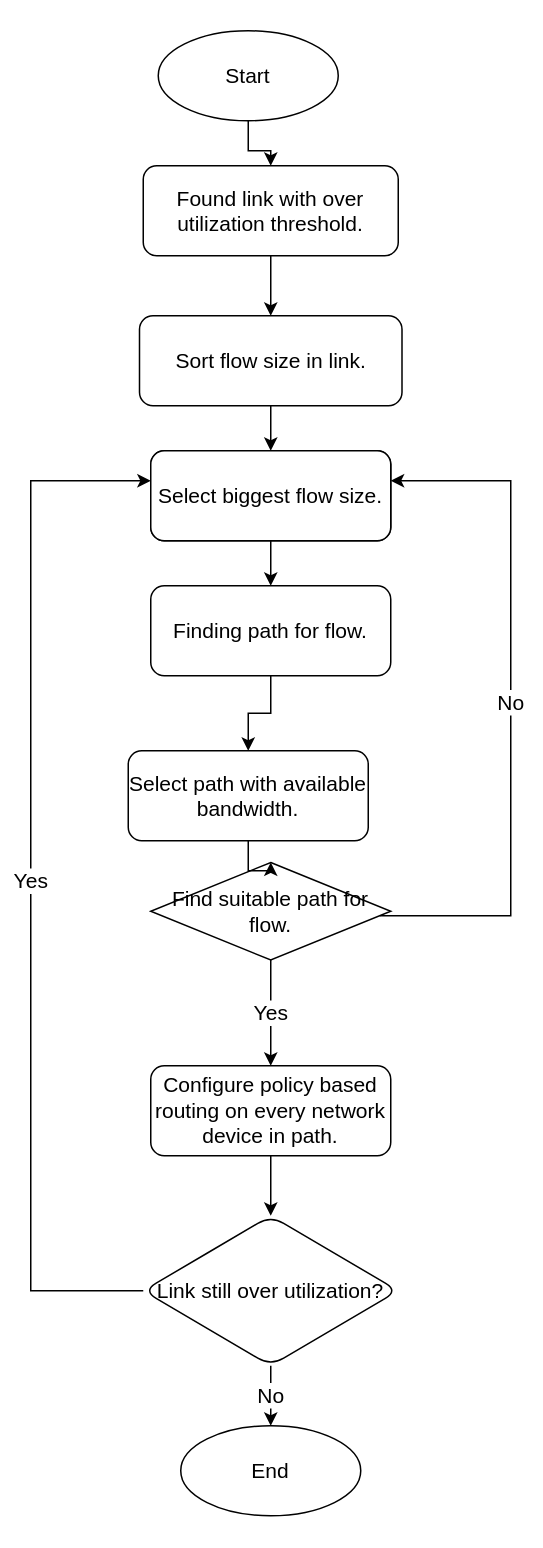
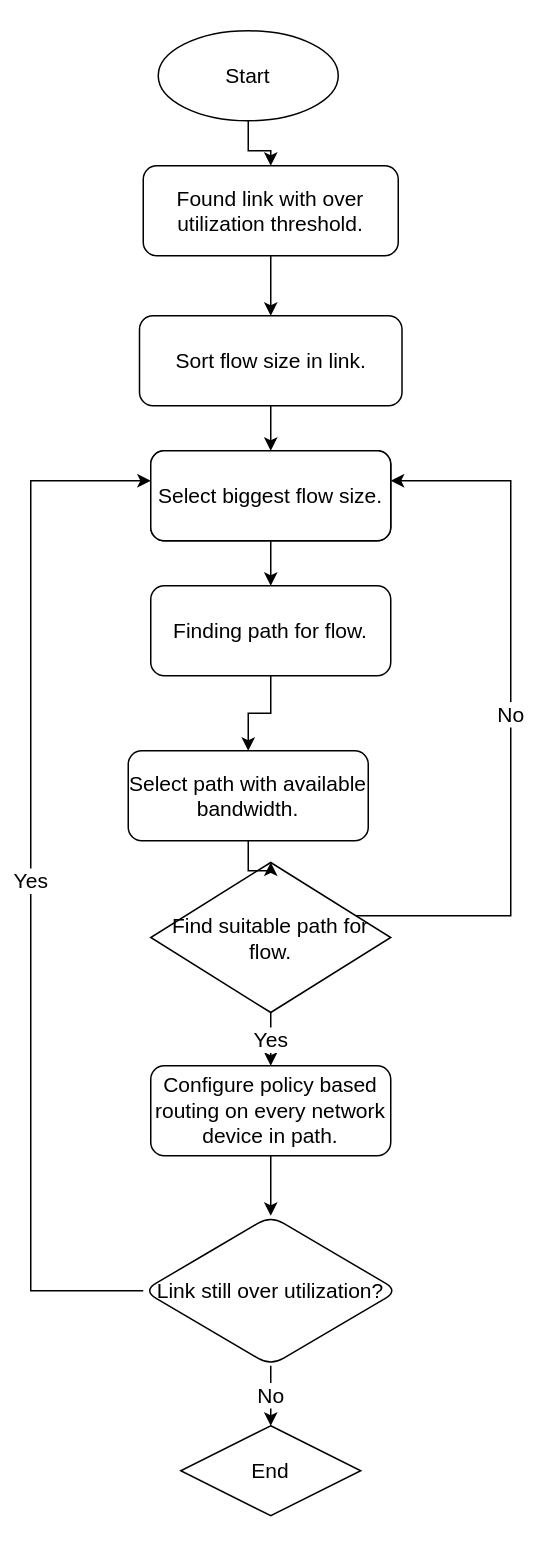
  <mxCell id="0" />
  <mxCell id="1" parent="0" />
  <mxCell id="2" value="" style="whiteSpace=wrap;html=1;fontSize=14;rounded=1;" vertex="1" parent="1"><mxGeometry x="100" y="300" width="160" height="60" as="geometry" /></mxCell>
  <mxCell id="3" value="No" style="edgeStyle=orthogonalEdgeStyle;rounded=0;orthogonalLoop=1;jettySize=auto;html=1;fontSize=14;" edge="1" parent="1" source="5" target="11"><mxGeometry relative="1" as="geometry"><Array as="points"><mxPoint x="340" y="610" /><mxPoint x="340" y="320" /></Array></mxGeometry></mxCell>
  <mxCell id="4" value="Yes" style="edgeStyle=orthogonalEdgeStyle;rounded=0;orthogonalLoop=1;jettySize=auto;html=1;fontSize=14;" edge="1" parent="1" source="5" target="13"><mxGeometry relative="1" as="geometry" /></mxCell>
- <mxCell id="5" value="Find suitable path for flow." style="rhombus;whiteSpace=wrap;html=1;fontSize=14;" vertex="1" parent="1"><mxGeometry x="100" y="574.5" width="160" height="65" as="geometry" /></mxCell>
+ <mxCell id="5" value="Find suitable path for flow." style="rhombus;whiteSpace=wrap;html=1;fontSize=14;" vertex="1" parent="1"><mxGeometry x="100" y="574.5" width="160" height="100" as="geometry" /></mxCell>
  <mxCell id="6" value="" style="edgeStyle=orthogonalEdgeStyle;rounded=0;orthogonalLoop=1;jettySize=auto;html=1;fontSize=14;" edge="1" parent="1" source="7" target="9"><mxGeometry relative="1" as="geometry" /></mxCell>
  <mxCell id="7" value="&lt;span style=&quot;font-size: 14px&quot;&gt;Finding path for flow.&lt;/span&gt;" style="rounded=1;whiteSpace=wrap;html=1;" vertex="1" parent="1"><mxGeometry x="100" y="390" width="160" height="60" as="geometry" /></mxCell>
  <mxCell id="8" value="" style="edgeStyle=orthogonalEdgeStyle;rounded=0;orthogonalLoop=1;jettySize=auto;html=1;fontSize=14;" edge="1" parent="1" source="9" target="5"><mxGeometry relative="1" as="geometry" /></mxCell>
  <mxCell id="9" value="&lt;span style=&quot;font-size: 14px&quot;&gt;Select path with available bandwidth.&lt;/span&gt;" style="rounded=1;whiteSpace=wrap;html=1;" vertex="1" parent="1"><mxGeometry x="85" y="500" width="160" height="60" as="geometry" /></mxCell>
  <mxCell id="10" value="" style="edgeStyle=orthogonalEdgeStyle;rounded=0;orthogonalLoop=1;jettySize=auto;html=1;fontSize=14;" edge="1" parent="1" source="11" target="7"><mxGeometry relative="1" as="geometry" /></mxCell>
  <mxCell id="11" value="&lt;span&gt;Select biggest flow size.&lt;/span&gt;" style="rounded=1;whiteSpace=wrap;html=1;fontSize=14;" vertex="1" parent="1"><mxGeometry x="100" y="300" width="160" height="60" as="geometry" /></mxCell>
  <mxCell id="12" value="" style="edgeStyle=orthogonalEdgeStyle;rounded=0;orthogonalLoop=1;jettySize=auto;html=1;fontSize=14;" edge="1" parent="1" source="13" target="16"><mxGeometry relative="1" as="geometry" /></mxCell>
  <mxCell id="13" value="Configure policy based routing on every network device in path." style="rounded=1;whiteSpace=wrap;html=1;fontSize=14;" vertex="1" parent="1"><mxGeometry x="100" y="710" width="160" height="60" as="geometry" /></mxCell>
  <mxCell id="14" value="No" style="edgeStyle=orthogonalEdgeStyle;rounded=0;orthogonalLoop=1;jettySize=auto;html=1;fontSize=14;" edge="1" parent="1" source="16" target="17"><mxGeometry relative="1" as="geometry" /></mxCell>
  <mxCell id="15" value="Yes" style="edgeStyle=orthogonalEdgeStyle;rounded=0;orthogonalLoop=1;jettySize=auto;html=1;fontSize=14;" edge="1" parent="1" source="16" target="2"><mxGeometry relative="1" as="geometry"><Array as="points"><mxPoint x="20" y="860" /><mxPoint x="20" y="320" /></Array></mxGeometry></mxCell>
  <mxCell id="16" value="Link still over utilization?" style="rhombus;whiteSpace=wrap;html=1;fontSize=14;rounded=1;" vertex="1" parent="1"><mxGeometry x="95" y="810" width="170" height="100" as="geometry" /></mxCell>
- <mxCell id="17" value="End" style="ellipse;whiteSpace=wrap;html=1;fontSize=14;rounded=1;" vertex="1" parent="1"><mxGeometry x="120" y="950" width="120" height="60" as="geometry" /></mxCell>
+ <mxCell id="17" value="End" style="rhombus;whiteSpace=wrap;html=1;fontSize=14;" vertex="1" parent="1"><mxGeometry x="120" y="950" width="120" height="60" as="geometry" /></mxCell>
  <mxCell id="18" value="" style="edgeStyle=orthogonalEdgeStyle;rounded=0;orthogonalLoop=1;jettySize=auto;html=1;fontSize=14;" edge="1" parent="1" source="19" target="21"><mxGeometry relative="1" as="geometry" /></mxCell>
  <mxCell id="19" value="Start" style="ellipse;whiteSpace=wrap;html=1;fontSize=14;rounded=1;" vertex="1" parent="1"><mxGeometry x="105" y="20" width="120" height="60" as="geometry" /></mxCell>
  <mxCell id="20" value="" style="edgeStyle=orthogonalEdgeStyle;rounded=0;orthogonalLoop=1;jettySize=auto;html=1;fontSize=14;" edge="1" parent="1" source="21" target="23"><mxGeometry relative="1" as="geometry" /></mxCell>
  <mxCell id="21" value="Found link with over utilization threshold." style="whiteSpace=wrap;html=1;fontSize=14;rounded=1;" vertex="1" parent="1"><mxGeometry x="95" y="110" width="170" height="60" as="geometry" /></mxCell>
  <mxCell id="22" value="" style="edgeStyle=orthogonalEdgeStyle;rounded=0;orthogonalLoop=1;jettySize=auto;html=1;fontSize=14;" edge="1" parent="1" source="23" target="11"><mxGeometry relative="1" as="geometry" /></mxCell>
  <mxCell id="23" value="Sort flow size in link." style="whiteSpace=wrap;html=1;fontSize=14;rounded=1;" vertex="1" parent="1"><mxGeometry x="92.5" y="210" width="175" height="60" as="geometry" /></mxCell>
